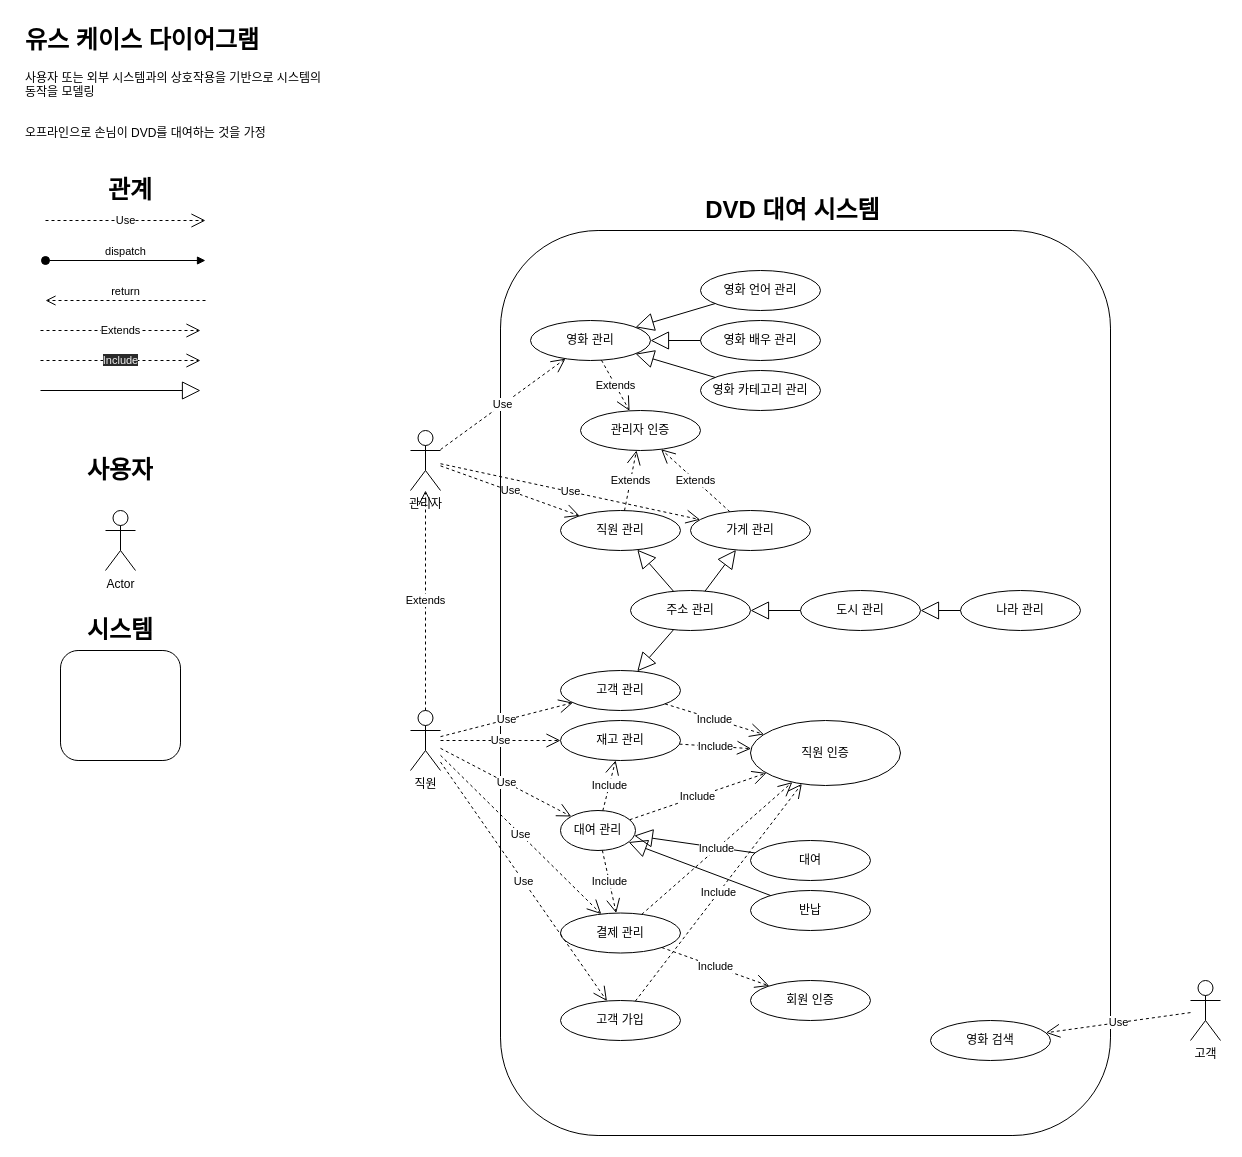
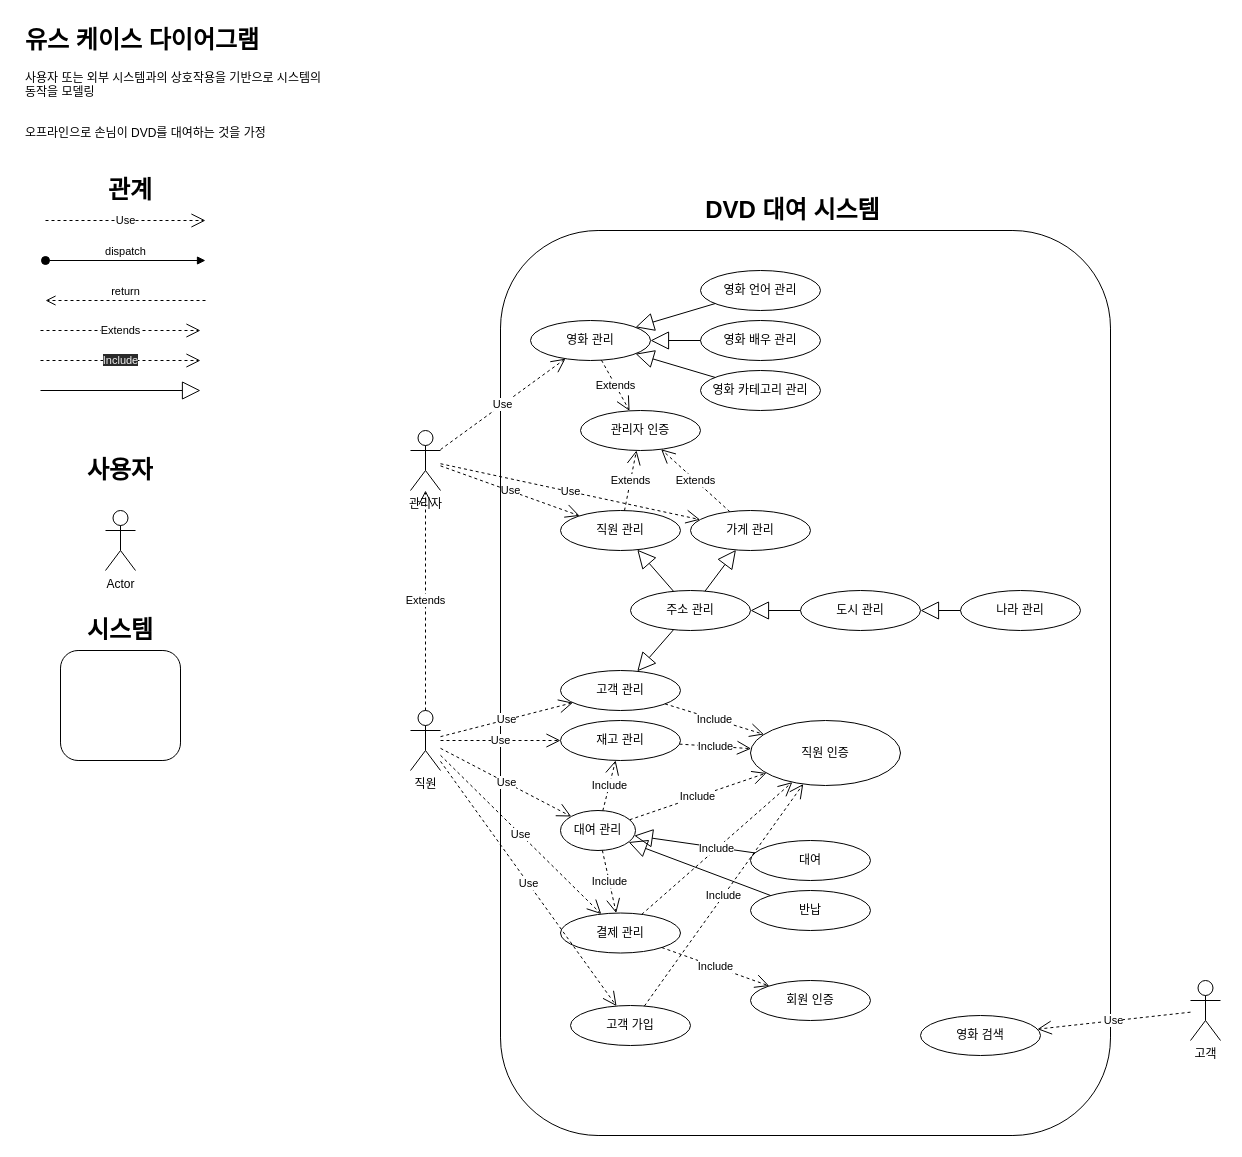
  <mxCell id="0" />
  <mxCell id="1" parent="0" />
  <mxCell id="2" value="" style="rounded=1;whiteSpace=wrap;html=1;arcSize=16;" parent="1" vertex="1"><mxGeometry x="500" y="230" width="610" height="905" as="geometry" /></mxCell>
  <mxCell id="3" value="Use" style="endArrow=open;endSize=12;dashed=1;html=1;rounded=0;" parent="1" edge="1"><mxGeometry width="160" relative="1" as="geometry"><mxPoint x="45" y="220" as="sourcePoint" /><mxPoint x="205" y="220" as="targetPoint" /></mxGeometry></mxCell>
  <mxCell id="4" value="dispatch" style="html=1;verticalAlign=bottom;startArrow=oval;startFill=1;endArrow=block;startSize=8;rounded=0;" parent="1" edge="1"><mxGeometry width="60" relative="1" as="geometry"><mxPoint x="45" y="260" as="sourcePoint" /><mxPoint x="205" y="260" as="targetPoint" /></mxGeometry></mxCell>
  <mxCell id="5" value="return" style="html=1;verticalAlign=bottom;endArrow=open;dashed=1;endSize=8;rounded=0;" parent="1" edge="1"><mxGeometry relative="1" as="geometry"><mxPoint x="205" y="300" as="sourcePoint" /><mxPoint x="45" y="300" as="targetPoint" /></mxGeometry></mxCell>
  <mxCell id="6" value="&lt;h1&gt;유스 케이스 다이어그램&lt;/h1&gt;&lt;p&gt;사용자 또는 외부 시스템과의 상호작용을 기반으로 시스템의 동작을 모델링&lt;br&gt;&lt;br&gt;&lt;/p&gt;&lt;p&gt;오프라인으로 손님이 DVD를 대여하는 것을 가정&lt;/p&gt;" style="text;html=1;strokeColor=none;fillColor=none;spacing=5;spacingTop=-20;whiteSpace=wrap;overflow=hidden;rounded=0;" parent="1" vertex="1"><mxGeometry x="20" y="20" width="310" height="130" as="geometry" /></mxCell>
  <mxCell id="7" value="&lt;h1&gt;관계&lt;/h1&gt;" style="text;html=1;strokeColor=none;fillColor=none;spacing=5;spacingTop=-20;whiteSpace=wrap;overflow=hidden;rounded=0;align=center;" parent="1" vertex="1"><mxGeometry x="95" y="170" width="70" height="40" as="geometry" /></mxCell>
  <mxCell id="8" value="&lt;h1&gt;사용자&lt;/h1&gt;" style="text;html=1;strokeColor=none;fillColor=none;spacing=5;spacingTop=-20;whiteSpace=wrap;overflow=hidden;rounded=0;align=center;" parent="1" vertex="1"><mxGeometry x="75" y="450" width="90" height="40" as="geometry" /></mxCell>
  <mxCell id="9" value="Actor" style="shape=umlActor;verticalLabelPosition=bottom;verticalAlign=top;html=1;outlineConnect=0;" parent="1" vertex="1"><mxGeometry x="105" y="510" width="30" height="60" as="geometry" /></mxCell>
  <mxCell id="10" value="" style="rounded=1;whiteSpace=wrap;html=1;arcSize=16;" parent="1" vertex="1"><mxGeometry x="60" y="650" width="120" height="110" as="geometry" /></mxCell>
  <mxCell id="11" value="&lt;h1&gt;시스템&lt;/h1&gt;" style="text;html=1;strokeColor=none;fillColor=none;spacing=5;spacingTop=-20;whiteSpace=wrap;overflow=hidden;rounded=0;align=center;" parent="1" vertex="1"><mxGeometry x="75" y="610" width="90" height="40" as="geometry" /></mxCell>
  <mxCell id="12" value="관리자" style="shape=umlActor;verticalLabelPosition=bottom;verticalAlign=top;html=1;outlineConnect=0;" parent="1" vertex="1"><mxGeometry x="410" y="430" width="30" height="60" as="geometry" /></mxCell>
  <mxCell id="13" value="직원" style="shape=umlActor;verticalLabelPosition=bottom;verticalAlign=top;html=1;outlineConnect=0;" parent="1" vertex="1"><mxGeometry x="410" y="710" width="30" height="60" as="geometry" /></mxCell>
  <mxCell id="14" value="고객" style="shape=umlActor;verticalLabelPosition=bottom;verticalAlign=top;html=1;outlineConnect=0;" parent="1" vertex="1"><mxGeometry x="1190" y="980" width="30" height="60" as="geometry" /></mxCell>
  <mxCell id="15" value="직원 관리" style="ellipse;whiteSpace=wrap;html=1;" parent="1" vertex="1"><mxGeometry x="560" y="510" width="120" height="40" as="geometry" /></mxCell>
  <mxCell id="16" value="영화 관리" style="ellipse;whiteSpace=wrap;html=1;" parent="1" vertex="1"><mxGeometry x="530" y="320" width="120" height="40" as="geometry" /></mxCell>
  <mxCell id="17" value="영화 배우 관리" style="ellipse;whiteSpace=wrap;html=1;" parent="1" vertex="1"><mxGeometry x="700" y="320" width="120" height="40" as="geometry" /></mxCell>
  <mxCell id="18" value="고객 관리" style="ellipse;whiteSpace=wrap;html=1;" parent="1" vertex="1"><mxGeometry x="560" y="670" width="120" height="40" as="geometry" /></mxCell>
  <mxCell id="19" value="재고 관리" style="ellipse;whiteSpace=wrap;html=1;" parent="1" vertex="1"><mxGeometry x="560" y="720" width="120" height="40" as="geometry" /></mxCell>
  <mxCell id="20" value="결제 관리" style="ellipse;whiteSpace=wrap;html=1;" parent="1" vertex="1"><mxGeometry x="560" y="912.52" width="120" height="40" as="geometry" /></mxCell>
  <mxCell id="21" value="영화 카테고리 관리" style="ellipse;whiteSpace=wrap;html=1;" parent="1" vertex="1"><mxGeometry x="700" y="370" width="120" height="40" as="geometry" /></mxCell>
  <mxCell id="22" value="주소 관리" style="ellipse;whiteSpace=wrap;html=1;" parent="1" vertex="1"><mxGeometry x="630" y="590" width="120" height="40" as="geometry" /></mxCell>
  <mxCell id="23" value="Use" style="endArrow=open;endSize=12;dashed=1;html=1;rounded=0;" parent="1" source="12" target="16" edge="1"><mxGeometry width="160" relative="1" as="geometry"><mxPoint x="170" y="550" as="sourcePoint" /><mxPoint x="330" y="550" as="targetPoint" /></mxGeometry></mxCell>
  <mxCell id="24" value="Use" style="endArrow=open;endSize=12;dashed=1;html=1;rounded=0;" parent="1" source="12" target="15" edge="1"><mxGeometry width="160" relative="1" as="geometry"><mxPoint x="450" y="470" as="sourcePoint" /><mxPoint x="620" y="470" as="targetPoint" /></mxGeometry></mxCell>
  <mxCell id="25" value="Use" style="endArrow=open;endSize=12;dashed=1;html=1;rounded=0;" parent="1" source="13" target="18" edge="1"><mxGeometry width="160" relative="1" as="geometry"><mxPoint x="450" y="474.896" as="sourcePoint" /><mxPoint x="637.175" y="535.992" as="targetPoint" /></mxGeometry></mxCell>
  <mxCell id="26" value="Use" style="endArrow=open;endSize=12;dashed=1;html=1;rounded=0;" parent="1" source="13" target="19" edge="1"><mxGeometry width="160" relative="1" as="geometry"><mxPoint x="450" y="747.447" as="sourcePoint" /><mxPoint x="616.57" y="719.1" as="targetPoint" /></mxGeometry></mxCell>
  <mxCell id="27" value="Use" style="endArrow=open;endSize=12;dashed=1;html=1;rounded=0;" parent="1" source="13" target="20" edge="1"><mxGeometry width="160" relative="1" as="geometry"><mxPoint x="450" y="750.644" as="sourcePoint" /><mxPoint x="610.457" y="757.537" as="targetPoint" /></mxGeometry></mxCell>
  <mxCell id="28" value="영화 언어 관리" style="ellipse;whiteSpace=wrap;html=1;" parent="1" vertex="1"><mxGeometry x="700" y="270" width="120" height="40" as="geometry" /></mxCell>
- <mxCell id="29" value="고객 가입" style="ellipse;whiteSpace=wrap;html=1;" parent="1" vertex="1"><mxGeometry x="560" y="1000" width="120" height="40" as="geometry" /></mxCell>
- <mxCell id="30" value="영화 검색" style="ellipse;whiteSpace=wrap;html=1;" parent="1" vertex="1"><mxGeometry x="930" y="1020" width="120" height="40" as="geometry" /></mxCell>
+ <mxCell id="29" value="고객 가입" style="ellipse;whiteSpace=wrap;html=1;" parent="1" vertex="1"><mxGeometry x="570" y="1005" width="120" height="40" as="geometry" /></mxCell>
+ <mxCell id="30" value="영화 검색" style="ellipse;whiteSpace=wrap;html=1;" parent="1" vertex="1"><mxGeometry x="920" y="1015" width="120" height="40" as="geometry" /></mxCell>
  <mxCell id="31" value="Use" style="endArrow=open;endSize=12;dashed=1;html=1;rounded=0;" parent="1" source="14" target="30" edge="1"><mxGeometry width="160" relative="1" as="geometry"><mxPoint x="1030" y="1009.22" as="sourcePoint" /><mxPoint x="1150.655" y="1002.946" as="targetPoint" /></mxGeometry></mxCell>
  <mxCell id="32" value="도시 관리" style="ellipse;whiteSpace=wrap;html=1;" parent="1" vertex="1"><mxGeometry x="800" y="590" width="120" height="40" as="geometry" /></mxCell>
  <mxCell id="33" value="나라 관리" style="ellipse;whiteSpace=wrap;html=1;" parent="1" vertex="1"><mxGeometry x="960" y="590" width="120" height="40" as="geometry" /></mxCell>
  <mxCell id="34" value="대여 관리" style="ellipse;whiteSpace=wrap;html=1;" parent="1" vertex="1"><mxGeometry x="560" y="810" width="75" height="40" as="geometry" /></mxCell>
  <mxCell id="35" value="Use" style="endArrow=open;endSize=12;dashed=1;html=1;rounded=0;" parent="1" source="13" target="34" edge="1"><mxGeometry width="160" relative="1" as="geometry"><mxPoint x="450" y="750" as="sourcePoint" /><mxPoint x="570" y="750" as="targetPoint" /></mxGeometry></mxCell>
  <mxCell id="36" value="대여" style="ellipse;whiteSpace=wrap;html=1;" parent="1" vertex="1"><mxGeometry x="750" y="840" width="120" height="40" as="geometry" /></mxCell>
  <mxCell id="37" value="반납" style="ellipse;whiteSpace=wrap;html=1;" parent="1" vertex="1"><mxGeometry x="750" y="890" width="120" height="40" as="geometry" /></mxCell>
  <mxCell id="38" value="관리자 인증" style="ellipse;whiteSpace=wrap;html=1;" parent="1" vertex="1"><mxGeometry x="580" y="410" width="120" height="40" as="geometry" /></mxCell>
  <mxCell id="39" value="직원 인증" style="ellipse;whiteSpace=wrap;html=1;" parent="1" vertex="1"><mxGeometry x="750" y="720" width="150" height="65" as="geometry" /></mxCell>
  <mxCell id="40" value="회원 인증" style="ellipse;whiteSpace=wrap;html=1;" parent="1" vertex="1"><mxGeometry x="750" y="980" width="120" height="40" as="geometry" /></mxCell>
  <mxCell id="41" value="" style="endArrow=block;endSize=16;endFill=0;html=1;rounded=0;" parent="1" edge="1"><mxGeometry width="160" relative="1" as="geometry"><mxPoint x="40" y="390" as="sourcePoint" /><mxPoint x="200" y="390" as="targetPoint" /></mxGeometry></mxCell>
  <mxCell id="42" value="" style="endArrow=block;endSize=16;endFill=0;html=1;rounded=0;" parent="1" source="28" target="16" edge="1"><mxGeometry width="160" relative="1" as="geometry"><mxPoint x="640" y="269.43" as="sourcePoint" /><mxPoint x="800" y="269.43" as="targetPoint" /></mxGeometry></mxCell>
  <mxCell id="43" value="" style="endArrow=block;endSize=16;endFill=0;html=1;rounded=0;" parent="1" source="17" target="16" edge="1"><mxGeometry width="160" relative="1" as="geometry"><mxPoint x="879.053" y="310.564" as="sourcePoint" /><mxPoint x="740.959" y="339.442" as="targetPoint" /></mxGeometry></mxCell>
  <mxCell id="44" value="" style="endArrow=block;endSize=16;endFill=0;html=1;rounded=0;" parent="1" source="21" target="16" edge="1"><mxGeometry width="160" relative="1" as="geometry"><mxPoint x="870" y="350" as="sourcePoint" /><mxPoint x="750" y="350" as="targetPoint" /></mxGeometry></mxCell>
  <mxCell id="45" value="" style="endArrow=block;endSize=16;endFill=0;html=1;rounded=0;" parent="1" source="22" target="15" edge="1"><mxGeometry width="160" relative="1" as="geometry"><mxPoint x="818.998" y="509.466" as="sourcePoint" /><mxPoint x="680.88" y="480.6" as="targetPoint" /></mxGeometry></mxCell>
  <mxCell id="46" value="" style="endArrow=block;endSize=16;endFill=0;html=1;rounded=0;" parent="1" source="22" target="18" edge="1"><mxGeometry width="160" relative="1" as="geometry"><mxPoint x="773.962" y="604.01" as="sourcePoint" /><mxPoint x="666" y="556" as="targetPoint" /></mxGeometry></mxCell>
  <mxCell id="47" value="" style="endArrow=block;endSize=16;endFill=0;html=1;rounded=0;" parent="1" source="32" target="22" edge="1"><mxGeometry width="160" relative="1" as="geometry"><mxPoint x="773.962" y="635.99" as="sourcePoint" /><mxPoint x="666" y="684" as="targetPoint" /></mxGeometry></mxCell>
  <mxCell id="48" value="" style="endArrow=block;endSize=16;endFill=0;html=1;rounded=0;" parent="1" source="33" target="32" edge="1"><mxGeometry width="160" relative="1" as="geometry"><mxPoint x="850" y="620" as="sourcePoint" /><mxPoint x="750" y="620" as="targetPoint" /></mxGeometry></mxCell>
  <mxCell id="49" value="Extends" style="endArrow=open;endSize=12;dashed=1;html=1;rounded=0;" parent="1" edge="1"><mxGeometry width="160" relative="1" as="geometry"><mxPoint x="40" y="330" as="sourcePoint" /><mxPoint x="200" y="330" as="targetPoint" /></mxGeometry></mxCell>
  <mxCell id="50" value="&lt;span style=&quot;color: rgb(240, 240, 240); font-family: Helvetica; font-size: 11px; font-style: normal; font-variant-ligatures: normal; font-variant-caps: normal; font-weight: 400; letter-spacing: normal; orphans: 2; text-align: center; text-indent: 0px; text-transform: none; widows: 2; word-spacing: 0px; -webkit-text-stroke-width: 0px; background-color: rgb(42, 42, 42); text-decoration-thickness: initial; text-decoration-style: initial; text-decoration-color: initial; float: none; display: inline !important;&quot;&gt;Include&lt;/span&gt;" style="endArrow=open;endSize=12;dashed=1;html=1;rounded=0;" parent="1" edge="1"><mxGeometry width="160" relative="1" as="geometry"><mxPoint x="40" y="360" as="sourcePoint" /><mxPoint x="200" y="360" as="targetPoint" /></mxGeometry></mxCell>
  <mxCell id="51" value="Include" style="endArrow=open;endSize=12;dashed=1;html=1;rounded=0;" parent="1" source="34" target="20" edge="1"><mxGeometry width="160" relative="1" as="geometry"><mxPoint x="330" y="922.18" as="sourcePoint" /><mxPoint x="490" y="922.18" as="targetPoint" /></mxGeometry></mxCell>
  <mxCell id="52" value="" style="endArrow=block;endSize=16;endFill=0;html=1;rounded=0;" parent="1" source="36" target="34" edge="1"><mxGeometry width="160" relative="1" as="geometry"><mxPoint x="714.895" y="638.165" as="sourcePoint" /><mxPoint x="654.934" y="681.809" as="targetPoint" /></mxGeometry></mxCell>
  <mxCell id="53" value="" style="endArrow=block;endSize=16;endFill=0;html=1;rounded=0;" parent="1" source="37" target="34" edge="1"><mxGeometry width="160" relative="1" as="geometry"><mxPoint x="784.356" y="810.002" as="sourcePoint" /><mxPoint x="689.528" y="845.023" as="targetPoint" /></mxGeometry></mxCell>
  <mxCell id="54" value="Include" style="endArrow=open;endSize=12;dashed=1;html=1;rounded=0;" parent="1" source="20" target="40" edge="1"><mxGeometry width="160" relative="1" as="geometry"><mxPoint x="813.439" y="925.134" as="sourcePoint" /><mxPoint x="686.437" y="959.855" as="targetPoint" /></mxGeometry></mxCell>
  <mxCell id="55" value="Include" style="endArrow=open;endSize=12;dashed=1;html=1;rounded=0;" parent="1" source="19" target="39" edge="1"><mxGeometry width="160" relative="1" as="geometry"><mxPoint x="630" y="820" as="sourcePoint" /><mxPoint x="630" y="880" as="targetPoint" /></mxGeometry></mxCell>
  <mxCell id="56" value="Include" style="endArrow=open;endSize=12;dashed=1;html=1;rounded=0;" parent="1" source="34" target="39" edge="1"><mxGeometry width="160" relative="1" as="geometry"><mxPoint x="615.902" y="773.08" as="sourcePoint" /><mxPoint x="564.178" y="701.954" as="targetPoint" /></mxGeometry></mxCell>
  <mxCell id="57" value="Include" style="endArrow=open;endSize=12;dashed=1;html=1;rounded=0;" parent="1" source="20" target="39" edge="1"><mxGeometry width="160" relative="1" as="geometry"><mxPoint x="620.183" y="822.79" as="sourcePoint" /><mxPoint x="559.864" y="702.248" as="targetPoint" /></mxGeometry></mxCell>
  <mxCell id="58" value="Include" style="endArrow=open;endSize=12;dashed=1;html=1;rounded=0;" parent="1" source="18" target="39" edge="1"><mxGeometry width="160" relative="1" as="geometry"><mxPoint x="673.436" y="736.203" as="sourcePoint" /><mxPoint x="806.497" y="693.774" as="targetPoint" /></mxGeometry></mxCell>
  <mxCell id="59" value="Extends" style="endArrow=open;endSize=12;dashed=1;html=1;rounded=0;" parent="1" source="13" target="12" edge="1"><mxGeometry width="160" relative="1" as="geometry"><mxPoint x="450" y="746.149" as="sourcePoint" /><mxPoint x="582.367" y="712.162" as="targetPoint" /></mxGeometry></mxCell>
  <mxCell id="60" value="Extends" style="endArrow=open;endSize=12;dashed=1;html=1;rounded=0;" parent="1" source="16" target="38" edge="1"><mxGeometry width="160" relative="1" as="geometry"><mxPoint x="495" y="700" as="sourcePoint" /><mxPoint x="495" y="480" as="targetPoint" /></mxGeometry></mxCell>
  <mxCell id="61" value="Extends" style="endArrow=open;endSize=12;dashed=1;html=1;rounded=0;" parent="1" source="15" target="38" edge="1"><mxGeometry width="160" relative="1" as="geometry"><mxPoint x="618.773" y="489.647" as="sourcePoint" /><mxPoint x="561.227" y="590.353" as="targetPoint" /></mxGeometry></mxCell>
  <mxCell id="62" value="가게 관리" style="ellipse;whiteSpace=wrap;html=1;" parent="1" vertex="1"><mxGeometry x="690" y="510" width="120" height="40" as="geometry" /></mxCell>
  <mxCell id="63" value="Extends" style="endArrow=open;endSize=12;dashed=1;html=1;rounded=0;" parent="1" source="62" target="38" edge="1"><mxGeometry width="160" relative="1" as="geometry"><mxPoint x="630" y="520" as="sourcePoint" /><mxPoint x="630" y="460" as="targetPoint" /></mxGeometry></mxCell>
  <mxCell id="64" value="" style="endArrow=block;endSize=16;endFill=0;html=1;rounded=0;" parent="1" source="22" target="62" edge="1"><mxGeometry width="160" relative="1" as="geometry"><mxPoint x="683.2" y="600.8" as="sourcePoint" /><mxPoint x="646.724" y="559.207" as="targetPoint" /></mxGeometry></mxCell>
  <mxCell id="65" value="Use" style="endArrow=open;endSize=12;dashed=1;html=1;rounded=0;" parent="1" source="12" target="62" edge="1"><mxGeometry width="160" relative="1" as="geometry"><mxPoint x="450" y="459.093" as="sourcePoint" /><mxPoint x="575.022" y="368.185" as="targetPoint" /></mxGeometry></mxCell>
  <mxCell id="66" value="Include" style="endArrow=open;endSize=12;dashed=1;html=1;rounded=0;" parent="1" source="34" target="19" edge="1"><mxGeometry width="160" relative="1" as="geometry"><mxPoint x="648.742" y="718.999" as="sourcePoint" /><mxPoint x="831.186" y="903.529" as="targetPoint" /></mxGeometry></mxCell>
  <mxCell id="67" value="&lt;h1&gt;DVD 대여 시스템&lt;/h1&gt;" style="text;html=1;strokeColor=none;fillColor=none;spacing=5;spacingTop=-20;whiteSpace=wrap;overflow=hidden;rounded=0;align=center;" parent="1" vertex="1"><mxGeometry x="695" y="190" width="195" height="40" as="geometry" /></mxCell>
  <mxCell id="68" value="Use" style="endArrow=open;endSize=12;dashed=1;html=1;rounded=0;" edge="1" parent="1" source="13" target="29"><mxGeometry width="160" relative="1" as="geometry"><mxPoint x="450" y="764.809" as="sourcePoint" /><mxPoint x="610.805" y="923.571" as="targetPoint" /></mxGeometry></mxCell>
  <mxCell id="69" value="Include" style="endArrow=open;endSize=12;dashed=1;html=1;rounded=0;" edge="1" parent="1" source="29" target="39"><mxGeometry width="160" relative="1" as="geometry"><mxPoint x="650.512" y="923.725" as="sourcePoint" /><mxPoint x="819.495" y="768.796" as="targetPoint" /></mxGeometry></mxCell>
